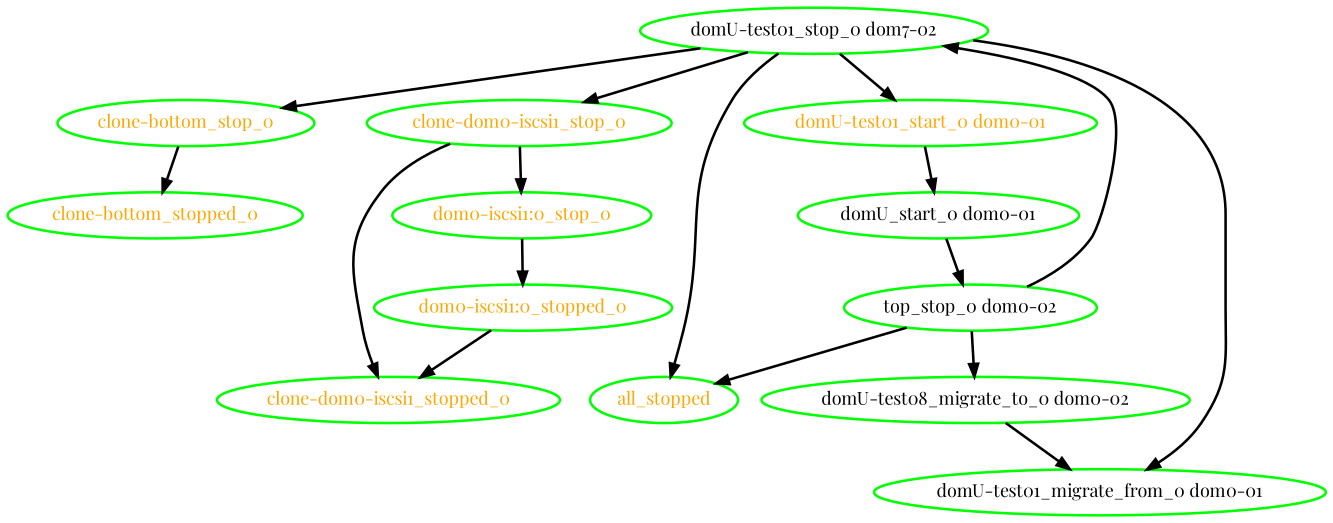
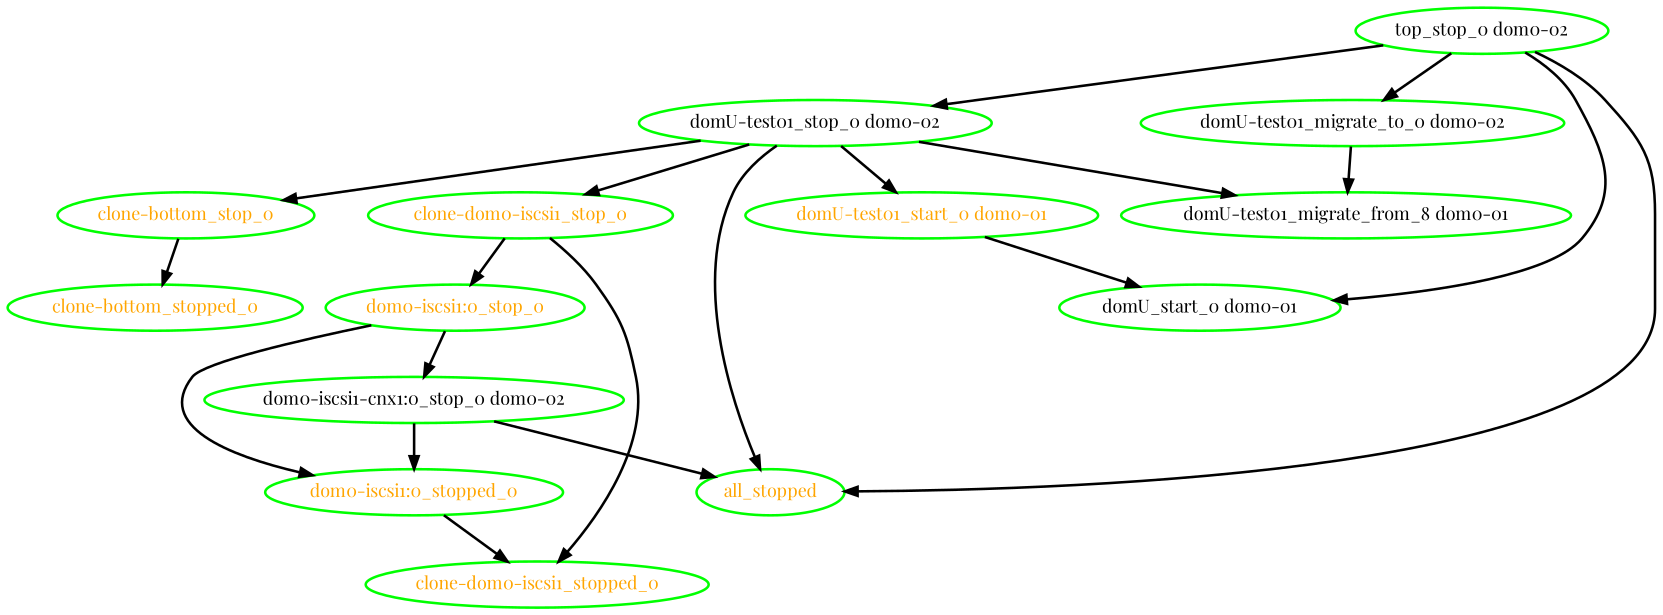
  digraph {
    fontname="Playfair Display"
    node [color=green fontcolor=orange fontname="Playfair Display" style=bold]
    edge [fontname="Playfair Display" style=bold]
    "clone-bottom_stop_0"
    "clone-bottom_stopped_0"
    "clone-dom0-iscsi1_stop_0"
    "clone-dom0-iscsi1_stopped_0"
    "dom0-iscsi1:0_stop_0"
+   "dom0-iscsi1-cnx1:0_stop_0 dom0-02" [fontcolor=black]
    "dom0-iscsi1:0_stopped_0"
    all_stopped
-   "domU-test01_migrate_from_0 dom0-01" [fontcolor=black]
-   "domU-test01_stop_0 dom0-02" [fontcolor=black label="domU-test01_stop_0 dom7-02"]
+   "domU-test01_migrate_from_0 dom0-01" [fontcolor=black label="domU-test01_migrate_from_8 dom0-01"]
+   "domU-test01_stop_0 dom0-02" [fontcolor=black]
    "domU-test01_start_0 dom0-01"
    n12 [fontcolor=black label="domU_start_0 dom0-01"]
-   "domU-test01_migrate_to_0 dom0-02" [fontcolor=black label="domU-test08_migrate_to_0 dom0-02"]
+   "domU-test01_migrate_to_0 dom0-02" [fontcolor=black]
    "top_stop_0 dom0-02" [fontcolor=black]
    "clone-bottom_stop_0" -> "clone-bottom_stopped_0"
    "clone-dom0-iscsi1_stop_0" -> "clone-dom0-iscsi1_stopped_0"
    "clone-dom0-iscsi1_stop_0" -> "dom0-iscsi1:0_stop_0"
+   "dom0-iscsi1:0_stop_0" -> "dom0-iscsi1-cnx1:0_stop_0 dom0-02"
    "dom0-iscsi1:0_stop_0" -> "dom0-iscsi1:0_stopped_0"
+   "dom0-iscsi1-cnx1:0_stop_0 dom0-02" -> "dom0-iscsi1:0_stopped_0"
+   "dom0-iscsi1-cnx1:0_stop_0 dom0-02" -> all_stopped
    "dom0-iscsi1:0_stopped_0" -> "clone-dom0-iscsi1_stopped_0"
    "domU-test01_stop_0 dom0-02" -> "clone-bottom_stop_0"
    "domU-test01_stop_0 dom0-02" -> "clone-dom0-iscsi1_stop_0"
    "domU-test01_stop_0 dom0-02" -> all_stopped
    "domU-test01_stop_0 dom0-02" -> "domU-test01_migrate_from_0 dom0-01"
    "domU-test01_stop_0 dom0-02" -> "domU-test01_start_0 dom0-01"
    "domU-test01_start_0 dom0-01" -> n12
    "domU-test01_migrate_to_0 dom0-02" -> "domU-test01_migrate_from_0 dom0-01"
    "top_stop_0 dom0-02" -> all_stopped
    "top_stop_0 dom0-02" -> "domU-test01_stop_0 dom0-02"
-   n12 -> "top_stop_0 dom0-02"
+   "top_stop_0 dom0-02" -> n12
    "top_stop_0 dom0-02" -> "domU-test01_migrate_to_0 dom0-02"
  }
